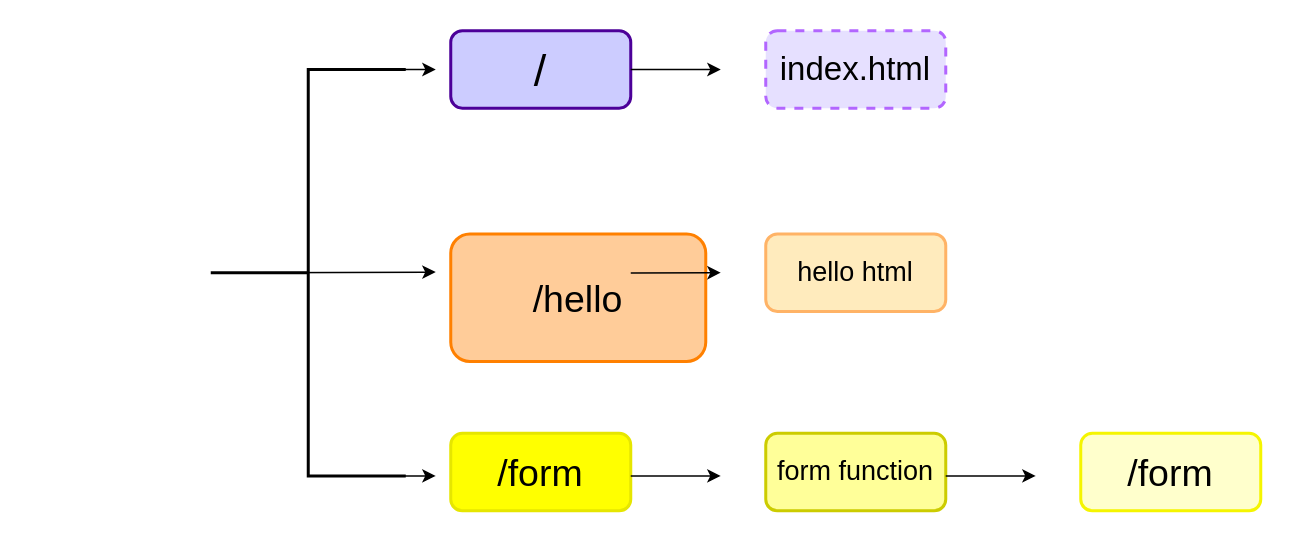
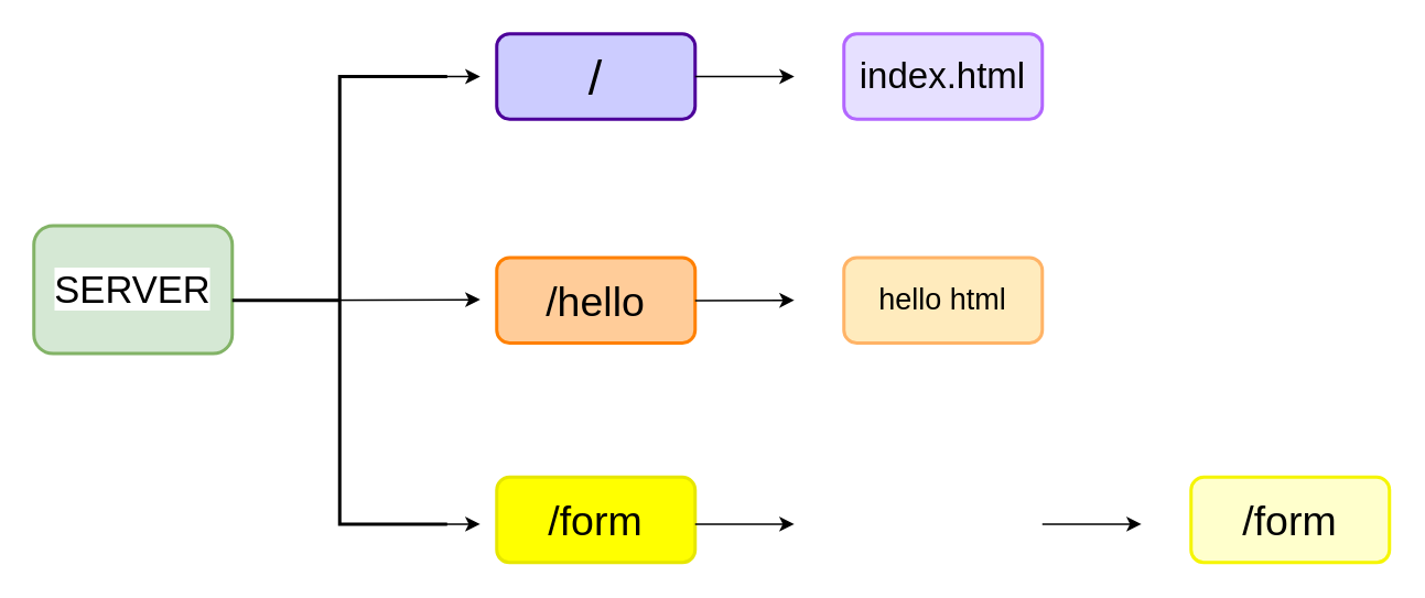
  <mxCell id="0" />
  <mxCell id="1" parent="0" />
  <mxCell id="2" value="" style="group" vertex="1" connectable="0" parent="1"><mxGeometry x="20" y="20" width="820" height="320" as="geometry" /></mxCell>
  <mxCell id="3" value="&lt;font style=&quot;font-size: 30px;&quot;&gt;/&lt;/font&gt;" style="rounded=1;whiteSpace=wrap;html=1;fontSize=12;glass=0;strokeWidth=2;shadow=0;fillColor=#CCCCFF;strokeColor=#4C0099;" parent="2" vertex="1"><mxGeometry x="280" width="120" height="51.613" as="geometry" /></mxCell>
- <mxCell id="4" value="&lt;font style=&quot;font-size: 25px;&quot;&gt;/hello&lt;/font&gt;" style="rounded=1;whiteSpace=wrap;html=1;fontSize=12;glass=0;strokeWidth=2;shadow=0;fillColor=#FFCC99;strokeColor=#FF8000;fontColor=#000000;" parent="2" vertex="1"><mxGeometry x="280" y="135.484" width="170" height="85" as="geometry" /></mxCell>
+ <mxCell id="4" value="&lt;font style=&quot;font-size: 25px;&quot;&gt;/hello&lt;/font&gt;" style="rounded=1;whiteSpace=wrap;html=1;fontSize=12;glass=0;strokeWidth=2;shadow=0;fillColor=#FFCC99;strokeColor=#FF8000;fontColor=#000000;" parent="2" vertex="1"><mxGeometry x="280" y="135.484" width="120" height="51.613" as="geometry" /></mxCell>
  <mxCell id="5" value="&lt;font style=&quot;font-size: 25px;&quot;&gt;/form&lt;/font&gt;" style="rounded=1;whiteSpace=wrap;html=1;fontSize=12;glass=0;strokeWidth=2;shadow=0;fillColor=#FFFF00;strokeColor=#E6E600;" parent="2" vertex="1"><mxGeometry x="280" y="268.387" width="120" height="51.613" as="geometry" /></mxCell>
- <mxCell id="6" value="&lt;font style=&quot;font-size: 18px;&quot;&gt;form function&lt;/font&gt;" style="rounded=1;whiteSpace=wrap;html=1;fontSize=12;glass=0;strokeWidth=2;shadow=0;fillColor=#FFFF99;strokeColor=#CCCC00;" parent="2" vertex="1"><mxGeometry x="490" y="268.387" width="120" height="51.613" as="geometry" /></mxCell>
+ <mxCell id="7" value="&lt;font style=&quot;font-size: 23px; background-color: rgb(255, 255, 255);&quot;&gt;SERVER&lt;/font&gt;" style="rounded=1;whiteSpace=wrap;html=1;fillColor=#d5e8d4;strokeColor=#82b366;strokeWidth=2;" vertex="1" parent="2"><mxGeometry y="116.129" width="120" height="77.419" as="geometry" /></mxCell>
  <mxCell id="8" value="" style="strokeWidth=2;html=1;shape=mxgraph.flowchart.annotation_2;align=left;labelPosition=right;pointerEvents=1;fontSize=23;" vertex="1" parent="2"><mxGeometry x="120" y="25.806" width="130" height="270.968" as="geometry" /></mxCell>
  <mxCell id="9" value="" style="endArrow=classic;html=1;rounded=0;fontSize=23;" edge="1" parent="2"><mxGeometry width="50" height="50" relative="1" as="geometry"><mxPoint x="130" y="161.445" as="sourcePoint" /><mxPoint x="270" y="160.916" as="targetPoint" /></mxGeometry></mxCell>
  <mxCell id="10" value="" style="endArrow=classic;html=1;rounded=0;fontSize=23;" edge="1" parent="2"><mxGeometry width="50" height="50" relative="1" as="geometry"><mxPoint x="210" y="296.774" as="sourcePoint" /><mxPoint x="270" y="296.774" as="targetPoint" /></mxGeometry></mxCell>
  <mxCell id="11" value="" style="endArrow=classic;html=1;rounded=0;fontSize=23;" edge="1" parent="2"><mxGeometry width="50" height="50" relative="1" as="geometry"><mxPoint x="210" y="25.806" as="sourcePoint" /><mxPoint x="270" y="25.806" as="targetPoint" /><Array as="points"><mxPoint x="240" y="25.806" /></Array></mxGeometry></mxCell>
  <mxCell id="12" value="&lt;font style=&quot;font-size: 25px;&quot;&gt;/form&lt;/font&gt;" style="rounded=1;whiteSpace=wrap;html=1;fontSize=12;glass=0;strokeWidth=2;shadow=0;strokeColor=#F5F500;fillColor=#FFFFCC;" vertex="1" parent="2"><mxGeometry x="700" y="268.387" width="120" height="51.613" as="geometry" /></mxCell>
  <mxCell id="13" value="&lt;font style=&quot;font-size: 18px;&quot;&gt;hello html&lt;/font&gt;" style="rounded=1;whiteSpace=wrap;html=1;fontSize=12;glass=0;strokeWidth=2;shadow=0;fillColor=#FFEBBD;strokeColor=#FFB366;" vertex="1" parent="2"><mxGeometry x="490" y="135.484" width="120" height="51.613" as="geometry" /></mxCell>
- <mxCell id="14" value="&lt;font style=&quot;font-size: 22px;&quot;&gt;index.html&lt;/font&gt;" style="rounded=1;whiteSpace=wrap;html=1;fontSize=12;glass=0;strokeWidth=2;shadow=0;fillColor=#E6E0FF;strokeColor=#B266FF;dashed=1;" vertex="1" parent="2"><mxGeometry x="490" width="120" height="51.613" as="geometry" /></mxCell>
+ <mxCell id="14" value="&lt;font style=&quot;font-size: 22px;&quot;&gt;index.html&lt;/font&gt;" style="rounded=1;whiteSpace=wrap;html=1;fontSize=12;glass=0;strokeWidth=2;shadow=0;fillColor=#E6E0FF;strokeColor=#B266FF;" vertex="1" parent="2"><mxGeometry x="490" width="120" height="51.613" as="geometry" /></mxCell>
  <mxCell id="15" value="" style="endArrow=classic;html=1;rounded=0;fontSize=23;" edge="1" parent="2"><mxGeometry width="50" height="50" relative="1" as="geometry"><mxPoint x="400" y="25.806" as="sourcePoint" /><mxPoint x="460" y="25.806" as="targetPoint" /><Array as="points"><mxPoint x="430" y="25.806" /></Array></mxGeometry></mxCell>
  <mxCell id="16" value="" style="endArrow=classic;html=1;rounded=0;fontSize=23;" edge="1" parent="2"><mxGeometry width="50" height="50" relative="1" as="geometry"><mxPoint x="400" y="161.445" as="sourcePoint" /><mxPoint x="460" y="161.29" as="targetPoint" /></mxGeometry></mxCell>
  <mxCell id="17" value="" style="endArrow=classic;html=1;rounded=0;fontSize=23;" edge="1" parent="2"><mxGeometry width="50" height="50" relative="1" as="geometry"><mxPoint x="400" y="296.774" as="sourcePoint" /><mxPoint x="460" y="296.774" as="targetPoint" /><Array as="points"><mxPoint x="430" y="296.774" /></Array></mxGeometry></mxCell>
  <mxCell id="18" value="" style="endArrow=classic;html=1;rounded=0;fontSize=23;" edge="1" parent="2"><mxGeometry width="50" height="50" relative="1" as="geometry"><mxPoint x="610" y="296.774" as="sourcePoint" /><mxPoint x="670" y="296.774" as="targetPoint" /><Array as="points"><mxPoint x="640" y="296.774" /></Array></mxGeometry></mxCell>
